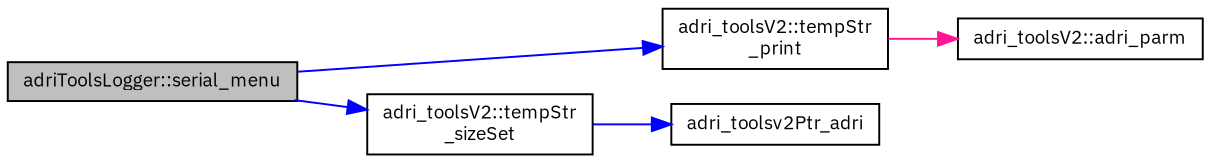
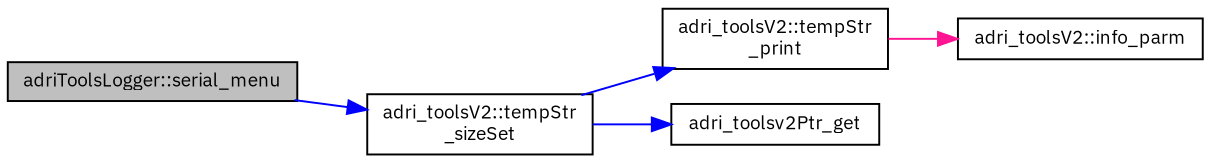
  digraph {
    fontname="IBM Plex Sans"
    rankdir=LR
    node [color=black fillcolor=white fontname="IBM Plex Sans" fontsize=10 shape=record style=filled]
    edge [color=blue fontname="IBM Plex Sans" fontsize=10 labelfontname=Helvetica labelfontsize=10 style=solid]
    n1 [fillcolor=grey75 fontcolor=black height=0.2 label="adriToolsLogger::serial_menu" width=0.4]
    n2 [height=0.2 label="adri_toolsV2::tempStr\l_print" width=0.4]
    n3 [height=0.2 label="adri_toolsV2::tempStr\l_sizeSet" width=0.4]
-   n4 [height=0.2 label=adri_toolsv2Ptr_adri width=0.4]
-   n5 [height=0.2 label="adri_toolsV2::adri_parm" width=0.4]
-   n1 -> n2
+   n4 [height=0.2 label=adri_toolsv2Ptr_get width=0.4]
+   n5 [height=0.2 label="adri_toolsV2::info_parm" width=0.4]
+   n3 -> n2
    n1 -> n3
    n2 -> n5 [color=deeppink]
    n3 -> n4
  }
